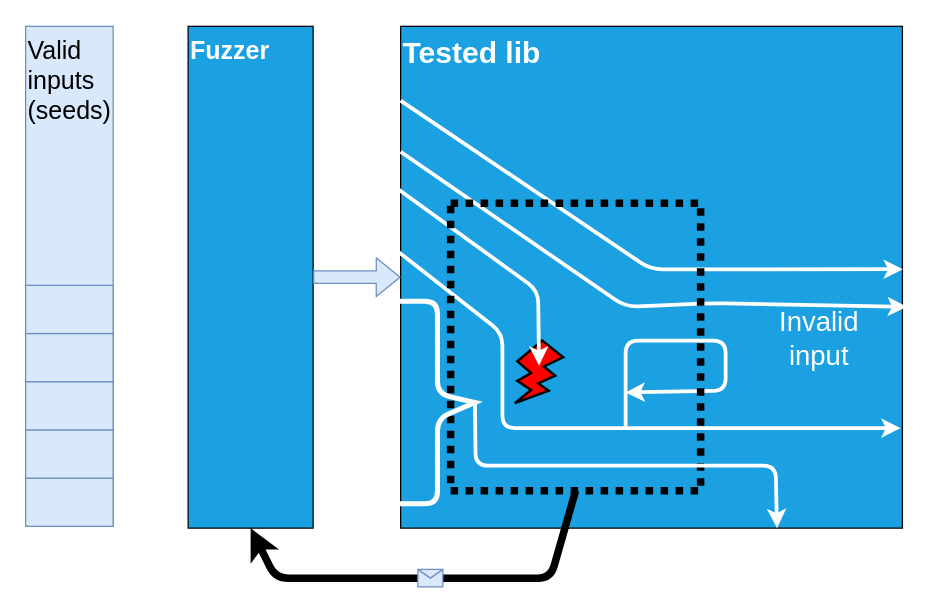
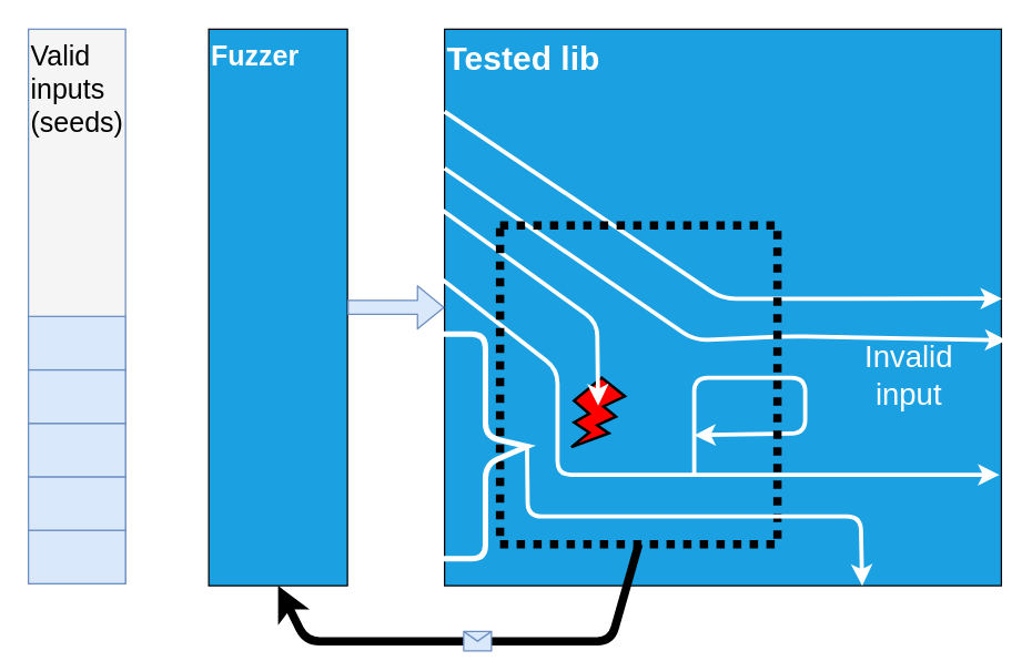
  <mxCell id="0" />
  <mxCell id="1" parent="0" />
  <mxCell id="2" value="" style="edgeStyle=none;html=1;strokeColor=#FFFFFF;strokeWidth=3;fontColor=#000000;endSize=12;" parent="1" source="3" edge="1"><mxGeometry relative="1" as="geometry"><mxPoint x="90" y="324.565" as="targetPoint" /></mxGeometry></mxCell>
  <mxCell id="3" value="&lt;font style=&quot;font-size: 24px;&quot;&gt;&lt;b&gt;Tested lib&lt;/b&gt;&lt;/font&gt;" style="whiteSpace=wrap;html=1;aspect=fixed;fillColor=#1ba1e2;fontColor=#ffffff;strokeColor=#000000;align=left;verticalAlign=top;" parent="1" vertex="1"><mxGeometry x="320" y="20.56" width="401.44" height="401.44" as="geometry" /></mxCell>
  <mxCell id="4" value="" style="verticalLabelPosition=bottom;verticalAlign=top;html=1;shape=mxgraph.basic.flash;fillColor=#FF0000;fontColor=#ffffff;strokeColor=#000000;strokeWidth=2;" parent="1" vertex="1"><mxGeometry x="411.44" y="272" width="38.56" height="50" as="geometry" /></mxCell>
  <mxCell id="5" value="" style="endArrow=classic;html=1;exitX=0;exitY=0.25;exitDx=0;exitDy=0;entryX=1.009;entryY=0.559;entryDx=0;entryDy=0;entryPerimeter=0;strokeColor=#FFFFFF;strokeWidth=3;endSize=6;" parent="1" source="3" target="3" edge="1"><mxGeometry width="50" height="50" relative="1" as="geometry"><mxPoint x="537.42" y="170.02" as="sourcePoint" /><mxPoint x="461.44" y="382" as="targetPoint" /><Array as="points"><mxPoint x="500" y="245" /><mxPoint x="570" y="242" /></Array></mxGeometry></mxCell>
  <mxCell id="6" value="" style="endArrow=classic;html=1;entryX=0.5;entryY=0.4;entryDx=0;entryDy=0;entryPerimeter=0;exitX=-0.004;exitY=0.325;exitDx=0;exitDy=0;exitPerimeter=0;strokeColor=#FFFFFF;strokeWidth=3;endSize=6;" parent="1" source="3" target="4" edge="1"><mxGeometry width="50" height="50" relative="1" as="geometry"><mxPoint x="455.44" y="162" as="sourcePoint" /><mxPoint x="471.44" y="392" as="targetPoint" /><Array as="points"><mxPoint x="430" y="232" /></Array></mxGeometry></mxCell>
  <mxCell id="7" value="&lt;font style=&quot;font-size: 20px;&quot;&gt;&lt;b&gt;Fuzzer&lt;/b&gt;&lt;/font&gt;" style="rounded=0;whiteSpace=wrap;html=1;fillColor=#1ba1e2;fontColor=#ffffff;strokeColor=#000000;align=left;verticalAlign=top;" parent="1" vertex="1"><mxGeometry x="150" y="20.56" width="100" height="401.44" as="geometry" /></mxCell>
  <mxCell id="8" value="" style="shape=flexArrow;endArrow=classic;html=1;fillColor=#dae8fc;strokeColor=#6c8ebf;" parent="1" source="7" target="3" edge="1"><mxGeometry width="50" height="50" relative="1" as="geometry"><mxPoint x="410" y="382" as="sourcePoint" /><mxPoint x="460" y="332" as="targetPoint" /></mxGeometry></mxCell>
  <mxCell id="9" value="" style="endArrow=classic;html=1;entryX=1.001;entryY=0.484;entryDx=0;entryDy=0;entryPerimeter=0;strokeColor=#FFFFFF;endSize=6;strokeWidth=3;exitX=0;exitY=0.148;exitDx=0;exitDy=0;exitPerimeter=0;" parent="1" source="3" target="3" edge="1"><mxGeometry width="50" height="50" relative="1" as="geometry"><mxPoint x="361.44" y="122" as="sourcePoint" /><mxPoint x="601.44" y="213.92" as="targetPoint" /><Array as="points"><mxPoint x="520" y="215" /></Array></mxGeometry></mxCell>
  <mxCell id="10" value="" style="endArrow=classic;html=1;exitX=-0.005;exitY=0.449;exitDx=0;exitDy=0;exitPerimeter=0;strokeColor=#FFFFFF;strokeWidth=3;endSize=6;" parent="1" source="3" edge="1"><mxGeometry width="50" height="50" relative="1" as="geometry"><mxPoint x="391.44" y="242" as="sourcePoint" /><mxPoint x="720" y="342" as="targetPoint" /><Array as="points"><mxPoint x="401.44" y="266" /><mxPoint x="401.44" y="342" /><mxPoint x="450" y="342" /><mxPoint x="511.44" y="342" /></Array></mxGeometry></mxCell>
  <mxCell id="11" value="" style="endArrow=classic;html=1;strokeColor=#FFFFFF;strokeWidth=3;" parent="1" edge="1"><mxGeometry width="50" height="50" relative="1" as="geometry"><mxPoint x="500" y="343.44" as="sourcePoint" /><mxPoint x="500" y="313.44" as="targetPoint" /><Array as="points"><mxPoint x="500" y="272" /><mxPoint x="580" y="272" /><mxPoint x="580" y="312" /></Array></mxGeometry></mxCell>
- <mxCell id="12" value="&lt;font style=&quot;font-size: 20px;&quot;&gt;Valid&lt;br&gt;inputs&lt;br&gt;(seeds)&lt;/font&gt;" style="rounded=0;whiteSpace=wrap;html=1;fillColor=#dae8fc;strokeColor=#6c8ebf;align=left;verticalAlign=top;" parent="1" vertex="1"><mxGeometry x="20" y="20.56" width="70" height="400" as="geometry" /></mxCell>
+ <mxCell id="12" value="&lt;font style=&quot;font-size: 20px;&quot;&gt;Valid&lt;br&gt;inputs&lt;br&gt;(seeds)&lt;/font&gt;" style="rounded=0;whiteSpace=wrap;html=1;fillColor=#f5f5f5;strokeColor=#6c8ebf;align=left;verticalAlign=top;" parent="1" vertex="1"><mxGeometry x="20" y="20.56" width="70" height="400" as="geometry" /></mxCell>
  <mxCell id="13" value="" style="rounded=0;whiteSpace=wrap;html=1;fillColor=#dae8fc;strokeColor=#6c8ebf;" parent="1" vertex="1"><mxGeometry x="20" y="382" width="70" height="38.56" as="geometry" /></mxCell>
  <mxCell id="14" value="" style="rounded=0;whiteSpace=wrap;html=1;fillColor=#dae8fc;strokeColor=#6c8ebf;" parent="1" vertex="1"><mxGeometry x="20" y="343.44" width="70" height="38.56" as="geometry" /></mxCell>
  <mxCell id="15" value="" style="rounded=0;whiteSpace=wrap;html=1;fillColor=#dae8fc;strokeColor=#6c8ebf;" parent="1" vertex="1"><mxGeometry x="20" y="304.88" width="70" height="38.56" as="geometry" /></mxCell>
  <mxCell id="16" value="" style="rounded=0;whiteSpace=wrap;html=1;fillColor=#dae8fc;strokeColor=#6c8ebf;" parent="1" vertex="1"><mxGeometry x="20" y="266.32" width="70" height="38.56" as="geometry" /></mxCell>
  <mxCell id="17" value="" style="rounded=0;whiteSpace=wrap;html=1;fillColor=#dae8fc;strokeColor=#6c8ebf;" parent="1" vertex="1"><mxGeometry x="20" y="227.76" width="70" height="38.56" as="geometry" /></mxCell>
  <mxCell id="18" value="" style="endArrow=classic;html=1;strokeWidth=6;entryX=0.5;entryY=1;entryDx=0;entryDy=0;exitX=0.5;exitY=1;exitDx=0;exitDy=0;" edge="1" parent="1" source="20" target="7"><mxGeometry relative="1" as="geometry"><mxPoint x="290" y="502" as="sourcePoint" /><mxPoint x="170" y="482" as="targetPoint" /><Array as="points"><mxPoint x="440" y="462" /><mxPoint x="220" y="462" /></Array></mxGeometry></mxCell>
  <mxCell id="19" value="" style="shape=message;html=1;outlineConnect=0;fillColor=#dae8fc;strokeColor=#6c8ebf;" vertex="1" parent="18"><mxGeometry width="20" height="14" relative="1" as="geometry"><mxPoint x="-10" y="-7" as="offset" /></mxGeometry></mxCell>
  <mxCell id="20" value="" style="rounded=0;whiteSpace=wrap;html=1;fillColor=none;dashed=1;dashPattern=1 1;strokeWidth=6;" vertex="1" parent="1"><mxGeometry x="360" y="162" width="200" height="230" as="geometry" /></mxCell>
  <mxCell id="21" value="" style="endArrow=classic;html=1;strokeColor=#FFFFFF;strokeWidth=3;endSize=6;exitX=0;exitY=0;exitDx=80.99;exitDy=70.52;exitPerimeter=0;entryX=0.75;entryY=1;entryDx=0;entryDy=0;" edge="1" parent="1" source="22" target="3"><mxGeometry width="50" height="50" relative="1" as="geometry"><mxPoint x="355.272" y="422" as="sourcePoint" /><mxPoint x="510" y="352" as="targetPoint" /><Array as="points"><mxPoint x="380" y="372" /><mxPoint x="530" y="372" /><mxPoint x="620" y="372" /></Array></mxGeometry></mxCell>
  <mxCell id="22" value="" style="shape=callout;whiteSpace=wrap;html=1;perimeter=calloutPerimeter;strokeWidth=4;fillColor=none;strokeColor=#FFFFFF;rotation=-90;size=30;position=0.42;base=20;rounded=1;" vertex="1" parent="1"><mxGeometry x="263.22" y="286.26" width="161.98" height="70.52" as="geometry" /></mxCell>
  <mxCell id="23" value="Invalid&lt;br&gt;input" style="text;html=1;strokeColor=none;fillColor=none;align=center;verticalAlign=middle;whiteSpace=wrap;rounded=0;strokeWidth=4;fontColor=#FFFFFF;fontSize=22;" vertex="1" parent="1"><mxGeometry x="620" y="245.56" width="70" height="50" as="geometry" /></mxCell>
